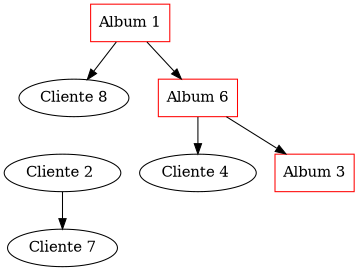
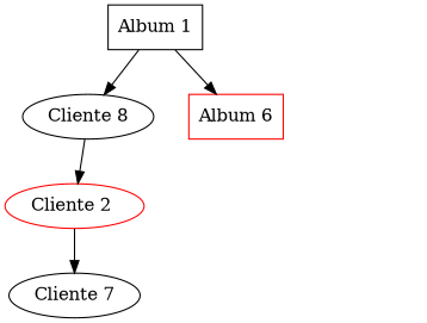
  digraph {
    rankdir=down
    node [shape=ellipse]
    edge [dir=down]
-   n1 [color=red label="Album 1" shape=rectangle]
+   n1 [color=black label="Album 1" shape=rectangle]
    n2 [label="Cliente 8"]
    n3 [color=red label="Album 6" shape=rectangle]
-   n4 [label="Cliente 2 "]
-   n5 [label="Cliente 4 "]
-   n6 [color=red label="Album 3" shape=rectangle]
+   n4 [label="Cliente 2 " color=red]
    n7 [label="Cliente 7"]
    n1 -> n2
    n1 -> n3 [dir=fordward]
-   n3 -> n5
-   n3 -> n6 [dir=fordward]
+   n2 -> n4
    n4 -> n7
  }
